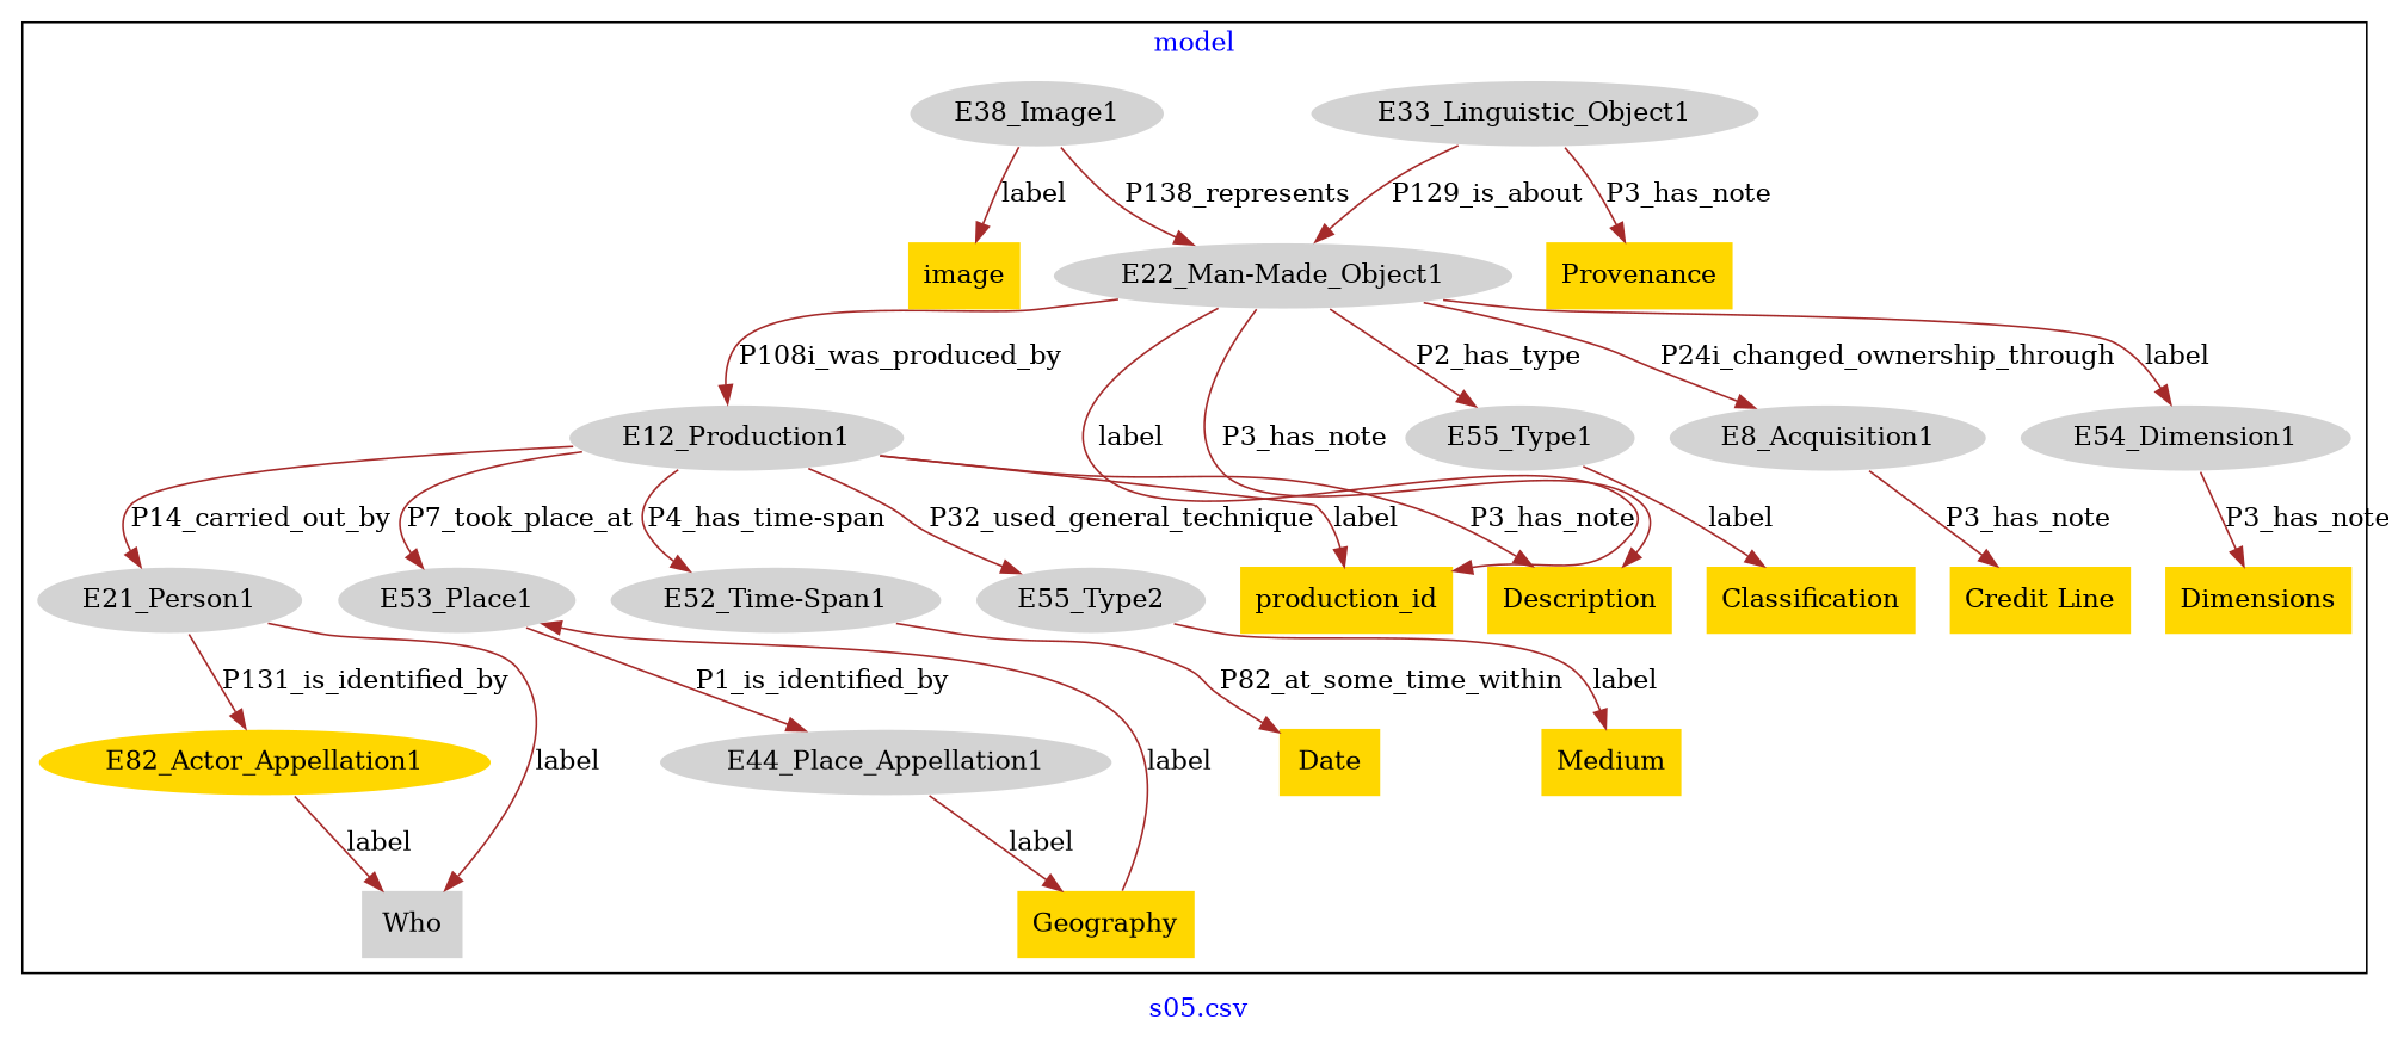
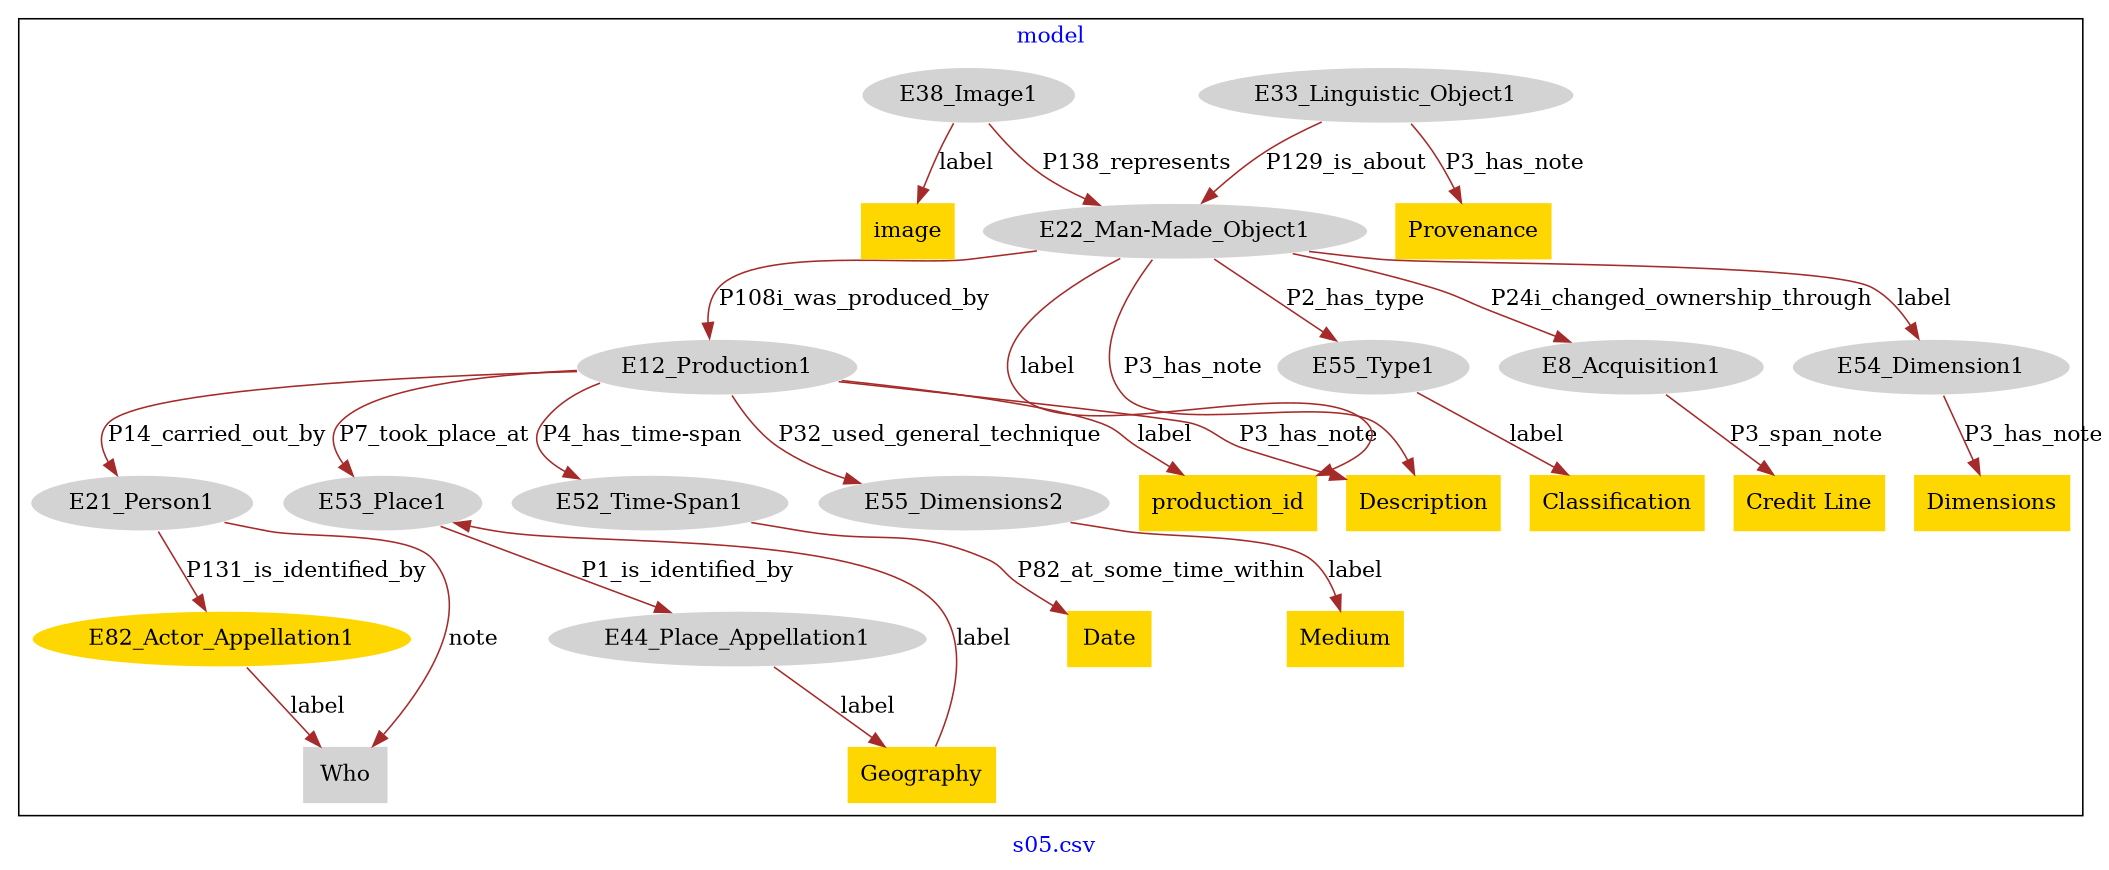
  digraph {
    fontcolor=blue
    label="s05.csv"
    remincross=true
    node [color=white fillcolor=lightgray style=filled]
    edge [color=brown fontcolor=black]
    n1 [label=E21_Person1]
    n2 [fillcolor=gold label=E82_Actor_Appellation1]
    n3 [label=E12_Production1]
    n4 [label=E53_Place1]
    n5 [label=E44_Place_Appellation1]
    n6 [label=E33_Linguistic_Object1]
    n7 [label="E22_Man-Made_Object1"]
    n8 [fillcolor=gold label=production_id shape=plaintext color=""]
    n9 [fillcolor=gold label=Geography shape=plaintext color=""]
    n10 [label="E52_Time-Span1"]
    n11 [fillcolor=gold label=Date shape=plaintext color=""]
    n12 [label=E55_Type1]
    n13 [fillcolor=gold label=Classification shape=plaintext color=""]
    n14 [label=Who shape=plaintext color=""]
    n15 [label=E8_Acquisition1]
-   n16 [label=E55_Type2]
+   n16 [label=E55_Dimensions2]
    n17 [label=E54_Dimension1]
    n18 [fillcolor=gold label=Dimensions shape=plaintext color=""]
    n19 [fillcolor=gold label=Provenance shape=plaintext color=""]
    n20 [fillcolor=gold label=Medium shape=plaintext color=""]
    n21 [fillcolor=gold label="Credit Line" shape=plaintext color=""]
    n22 [label=E38_Image1]
    n23 [fillcolor=gold label=image shape=plaintext color=""]
    n24 [fillcolor=gold label=Description shape=plaintext color=""]
    subgraph cluster_1 {
      label=model
      n1
      n2
      n3
      n4
      n5
      n6
      n7
      n8
      n9
      n10
      n11
      n12
      n13
      n14
      n15
      n16
      n17
      n18
      n19
      n20
      n21
      n22
      n23
      n24
    }
    n1 -> n2 [label=P131_is_identified_by]
-   n1 -> n14 [label=label]
+   n1 -> n14 [label=note]
    n2 -> n14 [label=label]
    n3 -> n1 [label=P14_carried_out_by]
    n3 -> n4 [label=P7_took_place_at]
    n3 -> n8 [label=label]
    n3 -> n10 [label="P4_has_time-span"]
    n3 -> n16 [label=P32_used_general_technique]
    n3 -> n24 [label=P3_has_note]
    n4 -> n5 [label=P1_is_identified_by]
    n5 -> n9 [label=label]
    n6 -> n7 [label=P129_is_about]
    n6 -> n19 [label=P3_has_note]
    n7 -> n3 [label=P108i_was_produced_by]
    n7 -> n8 [label=label]
    n7 -> n12 [label=P2_has_type]
    n7 -> n15 [label=P24i_changed_ownership_through]
    n7 -> n17 [label=label]
    n7 -> n24 [label=P3_has_note]
    n9 -> n4 [label=label]
    n10 -> n11 [label=P82_at_some_time_within]
    n12 -> n13 [label=label]
-   n15 -> n21 [label=P3_has_note]
+   n15 -> n21 [label=P3_span_note]
    n16 -> n20 [label=label]
    n17 -> n18 [label=P3_has_note]
    n22 -> n7 [label=P138_represents]
    n22 -> n23 [label=label]
  }
